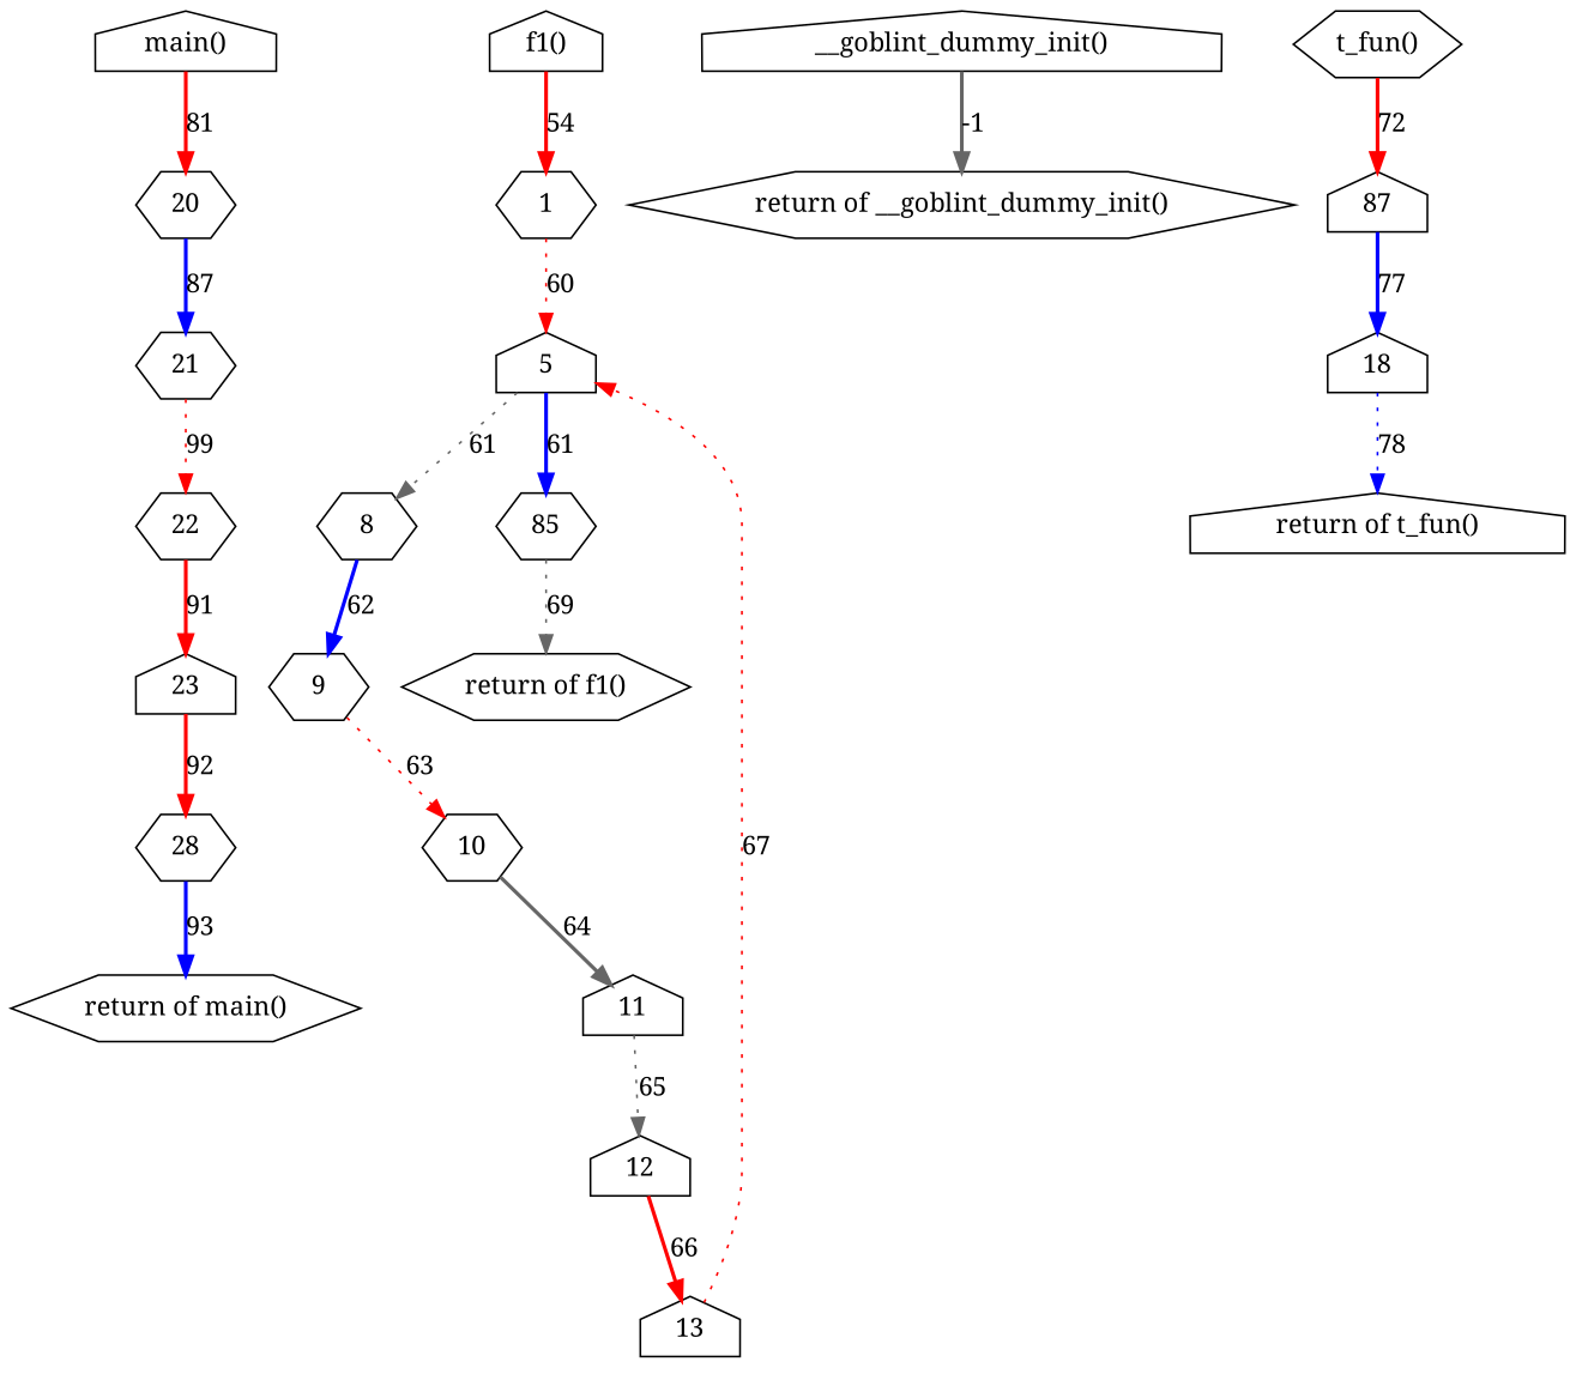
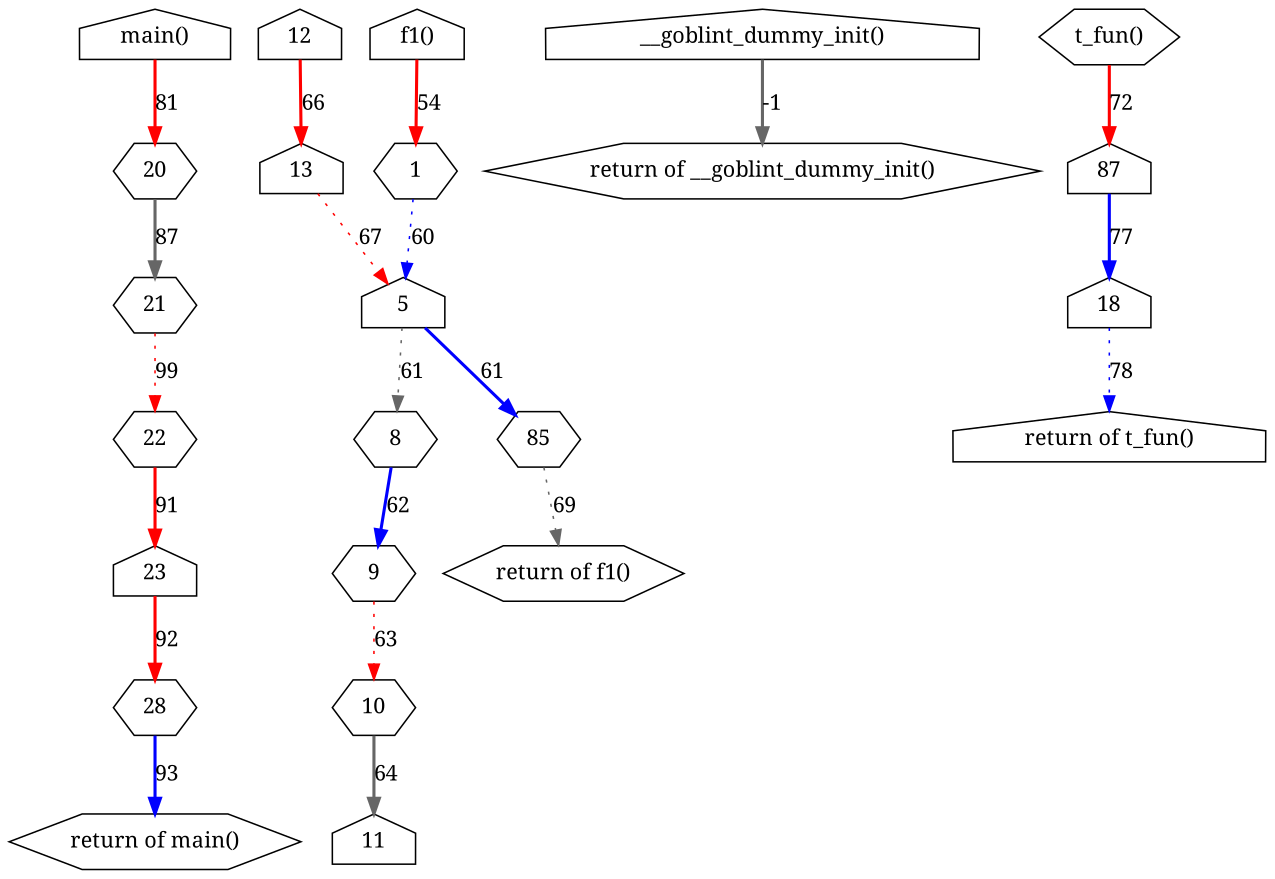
  digraph {
    fontname="Noto Serif"
    node [fontname="Noto Serif" shape=hexagon]
    edge [color=red fontname="Noto Serif" style=bold]
    23 [shape=house]
    22
    n3 [label=28]
    n4 [label="return of main()"]
    5 [shape=house]
    8
    n7 [label=85]
    9
    n9 [label="return of f1()"]
    10
    n11 [label="__goblint_dummy_init()" shape=house]
    n12 [label="return of __goblint_dummy_init()"]
    13 [shape=house]
    1
    n15 [label=87 shape=house]
    18 [shape=house]
    n17 [label="return of t_fun()" shape=house]
    11 [shape=house]
    12 [shape=house]
    21
    20
    n22 [label="t_fun()"]
    n23 [label="f1()" shape=house]
    n24 [label="main()" shape=house]
    23 -> n3 [label=92]
    22 -> 23 [label=91]
    n3 -> n4 [color=blue label=93]
    5 -> 8 [color=gray40 label=61 style=dotted]
    5 -> n7 [color=blue label=61]
    8 -> 9 [color=blue label=62]
    n7 -> n9 [color=gray40 label=69 style=dotted]
    9 -> 10 [label=63 style=dotted]
    10 -> 11 [color=gray40 label=64]
    n11 -> n12 [color=gray40 label=-1]
    13 -> 5 [label=67 style=dotted]
-   1 -> 5 [label=60 style=dotted]
+   1 -> 5 [color=blue label=60 style=dotted]
    n15 -> 18 [color=blue label=77]
    18 -> n17 [color=blue label=78 style=dotted]
-   11 -> 12 [color=gray40 label=65 style=dotted]
    12 -> 13 [label=66]
    21 -> 22 [label=99 style=dotted]
-   20 -> 21 [color=blue label=87]
+   20 -> 21 [color=gray40 label=87]
    n22 -> n15 [label=72]
    n23 -> 1 [label=54]
    n24 -> 20 [label=81]
  }
